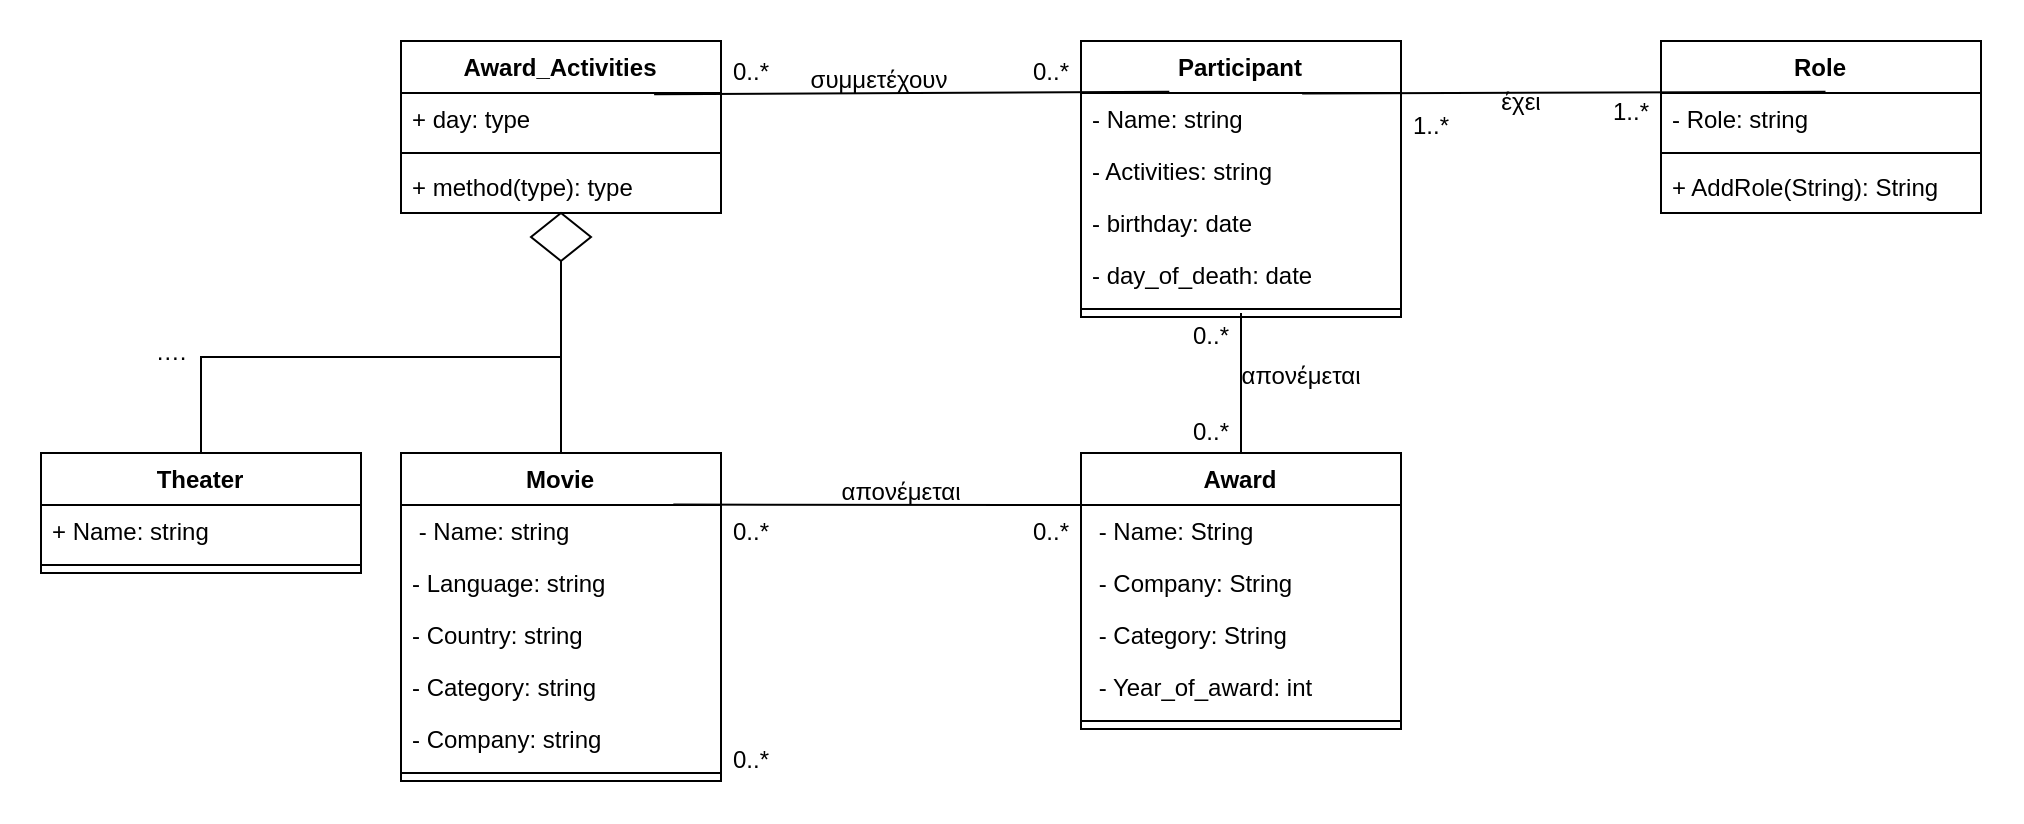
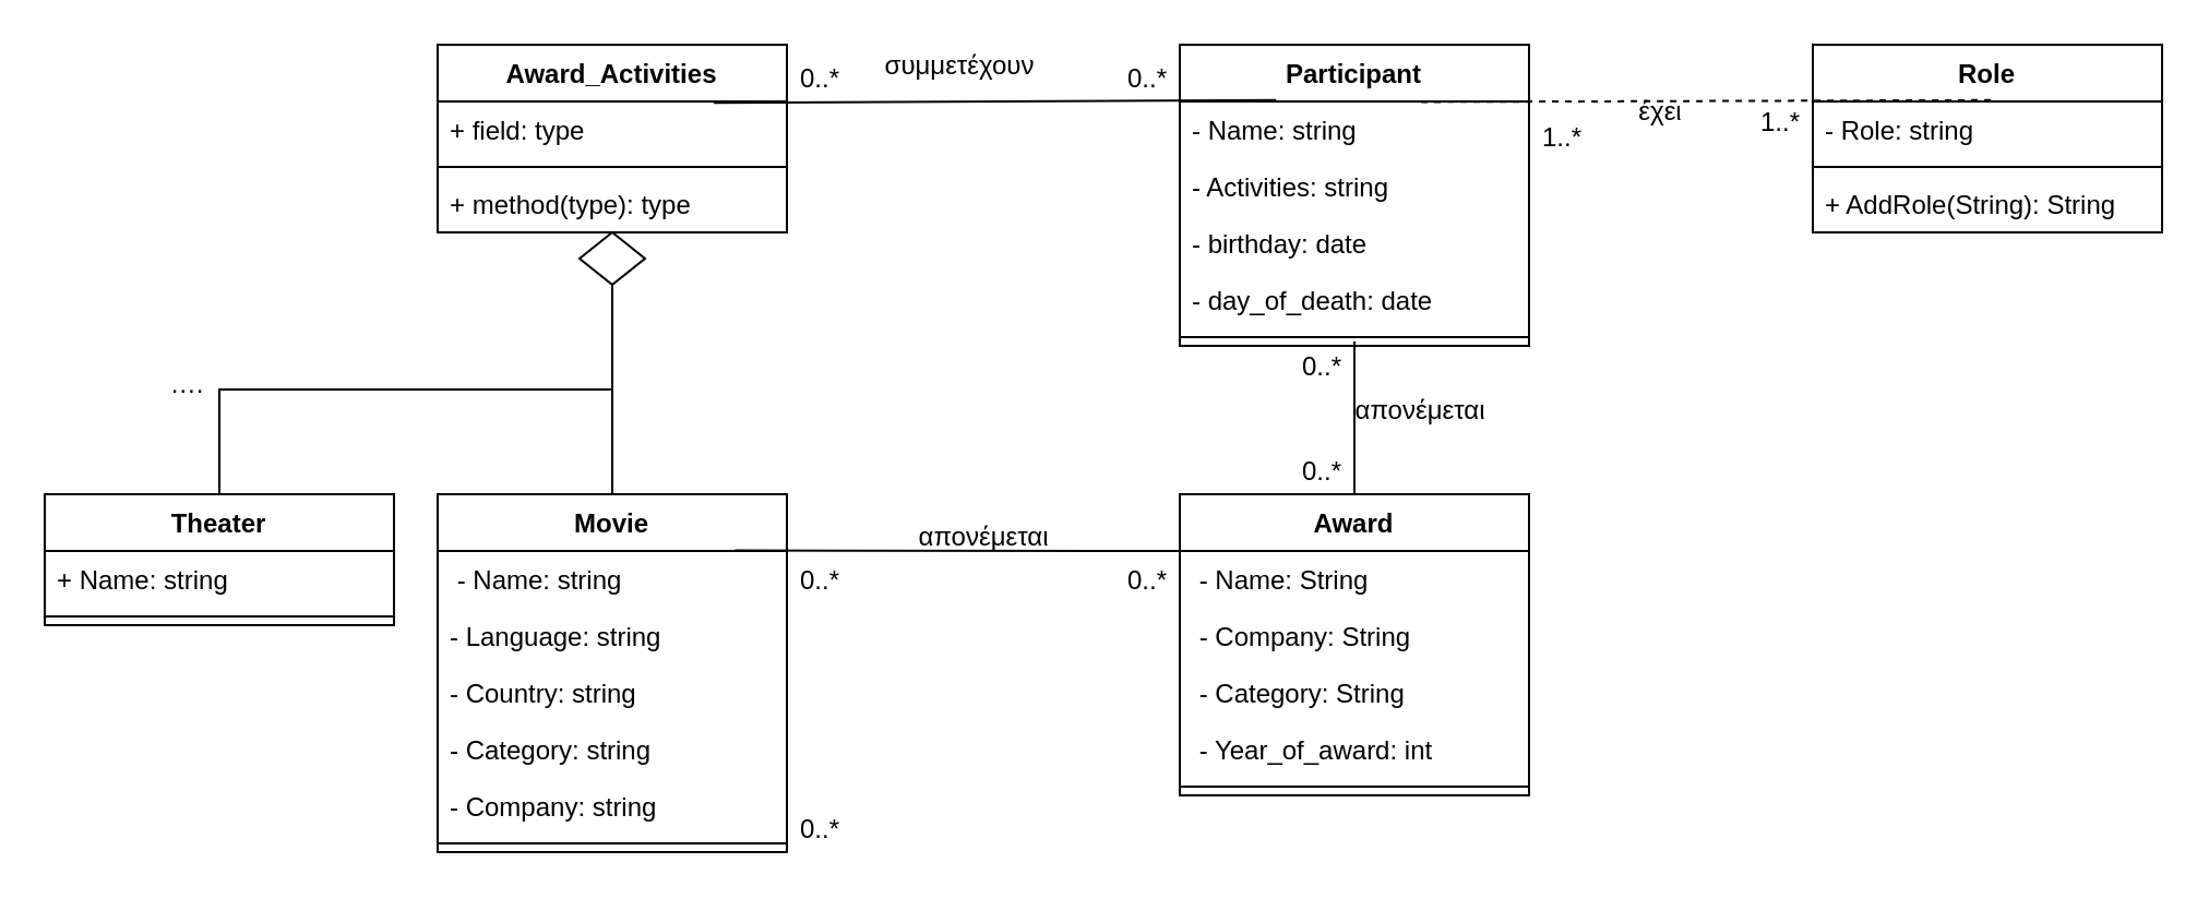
  <mxCell id="0" />
  <mxCell id="1" parent="0" />
  <mxCell id="2" style="swimlane;fontStyle=1;align=center;verticalAlign=top;childLayout=stackLayout;horizontal=1;startSize=26;horizontalStack=0;resizeParent=1;resizeParentMax=0;resizeLast=0;collapsible=1;marginBottom=0;" value="Movie" parent="1" vertex="1"><mxGeometry width="160" as="geometry" height="164" y="226" x="200" /></mxCell>
  <mxCell id="3" style="text;strokeColor=none;fillColor=none;align=left;verticalAlign=top;spacingLeft=4;spacingRight=4;overflow=hidden;rotatable=0;points=[[0,0.5],[1,0.5]];portConstraint=eastwest;" value=" - Name: string&#10;" parent="2" vertex="1"><mxGeometry width="160" as="geometry" height="26" y="26" /></mxCell>
  <mxCell id="4" style="text;strokeColor=none;fillColor=none;align=left;verticalAlign=top;spacingLeft=4;spacingRight=4;overflow=hidden;rotatable=0;points=[[0,0.5],[1,0.5]];portConstraint=eastwest;" value="- Language: string&#10;" parent="2" vertex="1"><mxGeometry width="160" as="geometry" height="26" y="52" /></mxCell>
  <mxCell id="5" style="text;strokeColor=none;fillColor=none;align=left;verticalAlign=top;spacingLeft=4;spacingRight=4;overflow=hidden;rotatable=0;points=[[0,0.5],[1,0.5]];portConstraint=eastwest;" value="- Country: string&#10;" parent="2" vertex="1"><mxGeometry width="160" as="geometry" height="26" y="78" /></mxCell>
  <mxCell id="6" style="text;strokeColor=none;fillColor=none;align=left;verticalAlign=top;spacingLeft=4;spacingRight=4;overflow=hidden;rotatable=0;points=[[0,0.5],[1,0.5]];portConstraint=eastwest;" value="- Category: string&#10;" parent="2" vertex="1"><mxGeometry width="160" as="geometry" height="26" y="104" /></mxCell>
  <mxCell id="7" style="text;strokeColor=none;fillColor=none;align=left;verticalAlign=top;spacingLeft=4;spacingRight=4;overflow=hidden;rotatable=0;points=[[0,0.5],[1,0.5]];portConstraint=eastwest;" value="- Company: string&#10;" parent="2" vertex="1"><mxGeometry width="160" as="geometry" height="26" y="130" /></mxCell>
  <mxCell id="8" style="line;strokeWidth=1;fillColor=none;align=left;verticalAlign=middle;spacingTop=-1;spacingLeft=3;spacingRight=3;rotatable=0;labelPosition=right;points=[];portConstraint=eastwest;" value="" parent="2" vertex="1"><mxGeometry width="160" as="geometry" height="8" y="156" /></mxCell>
  <mxCell id="9" style="swimlane;fontStyle=1;align=center;verticalAlign=top;childLayout=stackLayout;horizontal=1;startSize=26;horizontalStack=0;resizeParent=1;resizeParentMax=0;resizeLast=0;collapsible=1;marginBottom=0;" value="Award" parent="1" vertex="1"><mxGeometry width="160" as="geometry" height="138" y="226" x="540" /></mxCell>
  <mxCell id="10" style="text;strokeColor=none;fillColor=none;align=left;verticalAlign=top;spacingLeft=4;spacingRight=4;overflow=hidden;rotatable=0;points=[[0,0.5],[1,0.5]];portConstraint=eastwest;" value=" - Name: String" parent="9" vertex="1"><mxGeometry width="160" as="geometry" height="26" y="26" /></mxCell>
  <mxCell id="11" style="text;strokeColor=none;fillColor=none;align=left;verticalAlign=top;spacingLeft=4;spacingRight=4;overflow=hidden;rotatable=0;points=[[0,0.5],[1,0.5]];portConstraint=eastwest;" value=" - Company: String" parent="9" vertex="1"><mxGeometry width="160" as="geometry" height="26" y="52" /></mxCell>
  <mxCell id="12" style="text;strokeColor=none;fillColor=none;align=left;verticalAlign=top;spacingLeft=4;spacingRight=4;overflow=hidden;rotatable=0;points=[[0,0.5],[1,0.5]];portConstraint=eastwest;" value=" - Category: String" parent="9" vertex="1"><mxGeometry width="160" as="geometry" height="26" y="78" /></mxCell>
  <mxCell id="13" style="text;strokeColor=none;fillColor=none;align=left;verticalAlign=top;spacingLeft=4;spacingRight=4;overflow=hidden;rotatable=0;points=[[0,0.5],[1,0.5]];portConstraint=eastwest;" value=" - Year_of_award: int" parent="9" vertex="1"><mxGeometry width="160" as="geometry" height="26" y="104" /></mxCell>
  <mxCell id="14" style="line;strokeWidth=1;fillColor=none;align=left;verticalAlign=middle;spacingTop=-1;spacingLeft=3;spacingRight=3;rotatable=0;labelPosition=right;points=[];portConstraint=eastwest;" value="" parent="9" vertex="1"><mxGeometry width="160" as="geometry" height="8" y="130" /></mxCell>
  <mxCell id="15" style="endArrow=none;html=1;exitX=0.851;exitY=-0.008;exitDx=0;exitDy=0;exitPerimeter=0;entryX=0.225;entryY=0;entryDx=0;entryDy=0;entryPerimeter=0;" target="10" value="" parent="1" edge="1" source="3"><mxGeometry width="50" as="geometry" height="50" relative="1"><mxPoint as="sourcePoint" y="436" x="570" /><mxPoint as="targetPoint" y="251" x="540" /></mxGeometry></mxCell>
  <mxCell id="16" style="text;html=1;align=center;verticalAlign=middle;resizable=0;points=[];autosize=1;" value="0..*" parent="1" vertex="1"><mxGeometry width="30" as="geometry" height="20" y="256" x="360" /></mxCell>
  <mxCell id="17" style="text;html=1;align=center;verticalAlign=middle;resizable=0;points=[];autosize=1;" value="0..*" parent="1" vertex="1"><mxGeometry width="30" as="geometry" height="20" y="256" x="510" /></mxCell>
  <mxCell id="18" style="swimlane;fontStyle=1;align=center;verticalAlign=top;childLayout=stackLayout;horizontal=1;startSize=26;horizontalStack=0;resizeParent=1;resizeParentMax=0;resizeLast=0;collapsible=1;marginBottom=0;" value="Participant" parent="1" vertex="1"><mxGeometry width="160" as="geometry" height="138" y="20" x="540" /></mxCell>
  <mxCell id="19" style="text;strokeColor=none;fillColor=none;align=left;verticalAlign=top;spacingLeft=4;spacingRight=4;overflow=hidden;rotatable=0;points=[[0,0.5],[1,0.5]];portConstraint=eastwest;" value="- Name: string" parent="18" vertex="1"><mxGeometry width="160" as="geometry" height="26" y="26" /></mxCell>
  <mxCell id="20" style="text;strokeColor=none;fillColor=none;align=left;verticalAlign=top;spacingLeft=4;spacingRight=4;overflow=hidden;rotatable=0;points=[[0,0.5],[1,0.5]];portConstraint=eastwest;" value="- Activities: string" parent="18" vertex="1"><mxGeometry width="160" as="geometry" height="26" y="52" /></mxCell>
  <mxCell id="21" style="text;strokeColor=none;fillColor=none;align=left;verticalAlign=top;spacingLeft=4;spacingRight=4;overflow=hidden;rotatable=0;points=[[0,0.5],[1,0.5]];portConstraint=eastwest;" value="- birthday: date" parent="18" vertex="1"><mxGeometry width="160" as="geometry" height="26" y="78" /></mxCell>
  <mxCell id="22" style="text;strokeColor=none;fillColor=none;align=left;verticalAlign=top;spacingLeft=4;spacingRight=4;overflow=hidden;rotatable=0;points=[[0,0.5],[1,0.5]];portConstraint=eastwest;" value="- day_of_death: date" parent="18" vertex="1"><mxGeometry width="160" as="geometry" height="26" y="104" /></mxCell>
  <mxCell id="23" style="line;strokeWidth=1;fillColor=none;align=left;verticalAlign=middle;spacingTop=-1;spacingLeft=3;spacingRight=3;rotatable=0;labelPosition=right;points=[];portConstraint=eastwest;" value="" parent="18" vertex="1"><mxGeometry width="160" as="geometry" height="8" y="130" /></mxCell>
  <mxCell id="24" style="endArrow=none;html=1;exitX=0.5;exitY=0;exitDx=0;exitDy=0;" value="" parent="1" edge="1" source="9"><mxGeometry width="50" as="geometry" height="50" relative="1"><mxPoint as="sourcePoint" y="389.194" x="618.4" /><mxPoint as="targetPoint" y="156" x="620" /></mxGeometry></mxCell>
  <mxCell id="25" style="text;html=1;align=center;verticalAlign=middle;resizable=0;points=[];autosize=1;" value="0..*" parent="1" vertex="1"><mxGeometry width="30" as="geometry" height="20" y="158" x="590" /></mxCell>
  <mxCell id="26" style="swimlane;fontStyle=1;align=center;verticalAlign=top;childLayout=stackLayout;horizontal=1;startSize=26;horizontalStack=0;resizeParent=1;resizeParentMax=0;resizeLast=0;collapsible=1;marginBottom=0;" value="Role" parent="1" vertex="1"><mxGeometry width="160" as="geometry" height="86" y="20" x="830" /></mxCell>
  <mxCell id="27" style="text;strokeColor=none;fillColor=none;align=left;verticalAlign=top;spacingLeft=4;spacingRight=4;overflow=hidden;rotatable=0;points=[[0,0.5],[1,0.5]];portConstraint=eastwest;" value="- Role: string" parent="26" vertex="1"><mxGeometry width="160" as="geometry" height="26" y="26" /></mxCell>
  <mxCell id="28" style="line;strokeWidth=1;fillColor=none;align=left;verticalAlign=middle;spacingTop=-1;spacingLeft=3;spacingRight=3;rotatable=0;labelPosition=right;points=[];portConstraint=eastwest;" value="" parent="26" vertex="1"><mxGeometry width="160" as="geometry" height="8" y="52" /></mxCell>
  <mxCell id="29" style="text;strokeColor=none;fillColor=none;align=left;verticalAlign=top;spacingLeft=4;spacingRight=4;overflow=hidden;rotatable=0;points=[[0,0.5],[1,0.5]];portConstraint=eastwest;" value="+ AddRole(String): String" parent="26" vertex="1"><mxGeometry width="160" as="geometry" height="26" y="60" /></mxCell>
- <mxCell id="30" style="endArrow=none;html=1;exitX=0.691;exitY=0.19;exitDx=0;exitDy=0;exitPerimeter=0;entryX=0.514;entryY=-0.023;entryDx=0;entryDy=0;entryPerimeter=0;" target="27" value="" parent="1" edge="1" source="18"><mxGeometry width="50" as="geometry" height="50" relative="1"><mxPoint as="sourcePoint" y="428" x="701" /><mxPoint as="targetPoint" y="33" x="830" /></mxGeometry></mxCell>
+ <mxCell id="30" style="endArrow=none;html=1;exitX=0.691;exitY=0.19;exitDx=0;exitDy=0;exitPerimeter=0;entryX=0.514;entryY=-0.023;entryDx=0;entryDy=0;entryPerimeter=0;dashed=1;" target="27" value="" parent="1" edge="1" source="18"><mxGeometry width="50" as="geometry" height="50" relative="1"><mxPoint as="sourcePoint" y="428" x="701" /><mxPoint as="targetPoint" y="33" x="830" /></mxGeometry></mxCell>
  <mxCell id="31" style="text;html=1;align=center;verticalAlign=middle;resizable=0;points=[];autosize=1;" value="1..*" parent="1" vertex="1"><mxGeometry width="30" as="geometry" height="20" y="53" x="700" /></mxCell>
  <mxCell id="32" style="text;html=1;align=center;verticalAlign=middle;resizable=0;points=[];autosize=1;" value="1..*" parent="1" vertex="1"><mxGeometry width="30" as="geometry" height="20" y="46" x="800" /></mxCell>
  <mxCell id="33" style="text;html=1;align=center;verticalAlign=middle;resizable=0;points=[];autosize=1;" value="0..*" parent="1" vertex="1"><mxGeometry width="30" as="geometry" height="20" y="206" x="590" /></mxCell>
  <mxCell id="34" style="endArrow=none;html=1;exitX=0.791;exitY=0.023;exitDx=0;exitDy=0;entryX=0.276;entryY=-0.023;entryDx=0;entryDy=0;entryPerimeter=0;exitPerimeter=0;" target="19" value="" parent="1" edge="1" source="37"><mxGeometry width="50" as="geometry" height="50" relative="1"><mxPoint as="sourcePoint" y="385.398" x="356.16" /><mxPoint as="targetPoint" y="376" x="610" /></mxGeometry></mxCell>
  <mxCell id="35" style="text;html=1;align=center;verticalAlign=middle;resizable=0;points=[];autosize=1;" value="0..*" parent="1" vertex="1"><mxGeometry width="30" as="geometry" height="20" y="370" x="360" /></mxCell>
  <mxCell id="36" style="swimlane;fontStyle=1;align=center;verticalAlign=top;childLayout=stackLayout;horizontal=1;startSize=26;horizontalStack=0;resizeParent=1;resizeParentMax=0;resizeLast=0;collapsible=1;marginBottom=0;" value="Award_Activities" parent="1" vertex="1"><mxGeometry width="160" as="geometry" height="86" y="20" x="200" /></mxCell>
- <mxCell id="37" style="text;strokeColor=none;fillColor=none;align=left;verticalAlign=top;spacingLeft=4;spacingRight=4;overflow=hidden;rotatable=0;points=[[0,0.5],[1,0.5]];portConstraint=eastwest;" value="+ day: type" parent="36" vertex="1"><mxGeometry width="160" as="geometry" height="26" y="26" /></mxCell>
+ <mxCell id="37" style="text;strokeColor=none;fillColor=none;align=left;verticalAlign=top;spacingLeft=4;spacingRight=4;overflow=hidden;rotatable=0;points=[[0,0.5],[1,0.5]];portConstraint=eastwest;" value="+ field: type" parent="36" vertex="1"><mxGeometry width="160" as="geometry" height="26" y="26" /></mxCell>
  <mxCell id="38" style="line;strokeWidth=1;fillColor=none;align=left;verticalAlign=middle;spacingTop=-1;spacingLeft=3;spacingRight=3;rotatable=0;labelPosition=right;points=[];portConstraint=eastwest;" value="" parent="36" vertex="1"><mxGeometry width="160" as="geometry" height="8" y="52" /></mxCell>
  <mxCell id="39" style="text;strokeColor=none;fillColor=none;align=left;verticalAlign=top;spacingLeft=4;spacingRight=4;overflow=hidden;rotatable=0;points=[[0,0.5],[1,0.5]];portConstraint=eastwest;" value="+ method(type): type" parent="36" vertex="1"><mxGeometry width="160" as="geometry" height="26" y="60" /></mxCell>
  <mxCell id="40" style="edgeStyle=orthogonalEdgeStyle;rounded=0;orthogonalLoop=1;jettySize=auto;html=1;exitX=0.5;exitY=1;exitDx=0;exitDy=0;endArrow=none;endFill=0;" target="47" parent="1" edge="1" source="41"><mxGeometry as="geometry" relative="1"><mxPoint as="targetPoint" y="226" x="130" /></mxGeometry></mxCell>
  <mxCell id="41" style="rhombus;whiteSpace=wrap;html=1;" value="" parent="1" vertex="1"><mxGeometry width="30" as="geometry" height="24" y="106" x="265" /></mxCell>
  <mxCell id="42" style="endArrow=none;html=1;exitX=0.5;exitY=0;exitDx=0;exitDy=0;entryX=0.5;entryY=1;entryDx=0;entryDy=0;" target="41" value="" parent="1" edge="1" source="2"><mxGeometry width="50" as="geometry" height="50" relative="1"><mxPoint as="sourcePoint" y="326" x="590" /><mxPoint as="targetPoint" y="276" x="640" /></mxGeometry></mxCell>
  <mxCell id="43" style="text;html=1;align=center;verticalAlign=middle;resizable=0;points=[];autosize=1;" value="0..*" parent="1" vertex="1"><mxGeometry width="30" as="geometry" height="20" y="26" x="360" /></mxCell>
  <mxCell id="44" style="text;html=1;align=center;verticalAlign=middle;resizable=0;points=[];autosize=1;" value="0..*" parent="1" vertex="1"><mxGeometry width="30" as="geometry" height="20" y="26" x="510" /></mxCell>
- <mxCell id="45" style="text;html=1;align=center;verticalAlign=middle;resizable=0;points=[];autosize=1;" value="συμμετέχουν" parent="1" vertex="1"><mxGeometry width="80" as="geometry" height="20" y="30" x="399" /></mxCell>
+ <mxCell id="45" style="text;html=1;align=center;verticalAlign=middle;resizable=0;points=[];autosize=1;" value="συμμετέχουν" parent="1" vertex="1"><mxGeometry x="399" y="20" width="80" as="geometry" height="20" /></mxCell>
  <mxCell id="46" style="text;html=1;align=center;verticalAlign=middle;resizable=0;points=[];autosize=1;" value="έχει" parent="1" vertex="1"><mxGeometry x="740" y="41" width="40" as="geometry" height="20" /></mxCell>
  <mxCell id="47" style="swimlane;fontStyle=1;align=center;verticalAlign=top;childLayout=stackLayout;horizontal=1;startSize=26;horizontalStack=0;resizeParent=1;resizeParentMax=0;resizeLast=0;collapsible=1;marginBottom=0;" value="Theater" parent="1" vertex="1"><mxGeometry width="160" as="geometry" height="60" y="226" x="20" /></mxCell>
  <mxCell id="48" style="text;strokeColor=none;fillColor=none;align=left;verticalAlign=top;spacingLeft=4;spacingRight=4;overflow=hidden;rotatable=0;points=[[0,0.5],[1,0.5]];portConstraint=eastwest;" value="+ Name: string" parent="47" vertex="1"><mxGeometry width="160" as="geometry" height="26" y="26" /></mxCell>
  <mxCell id="49" style="line;strokeWidth=1;fillColor=none;align=left;verticalAlign=middle;spacingTop=-1;spacingLeft=3;spacingRight=3;rotatable=0;labelPosition=right;points=[];portConstraint=eastwest;" value="" parent="47" vertex="1"><mxGeometry width="160" as="geometry" height="8" y="52" /></mxCell>
  <mxCell id="50" style="text;html=1;align=center;verticalAlign=middle;resizable=0;points=[];autosize=1;" value="…." parent="1" vertex="1"><mxGeometry width="30" as="geometry" height="20" y="166" x="70" /></mxCell>
  <mxCell id="51" style="text;html=1;align=center;verticalAlign=middle;resizable=0;points=[];autosize=1;" value="απονέμεται" parent="1" vertex="1"><mxGeometry width="80" as="geometry" height="20" y="236" x="410" /></mxCell>
  <mxCell id="52" style="text;html=1;align=center;verticalAlign=middle;resizable=0;points=[];autosize=1;" value="απονέμεται" parent="1" vertex="1"><mxGeometry width="80" as="geometry" height="20" y="178" x="610" /></mxCell>
